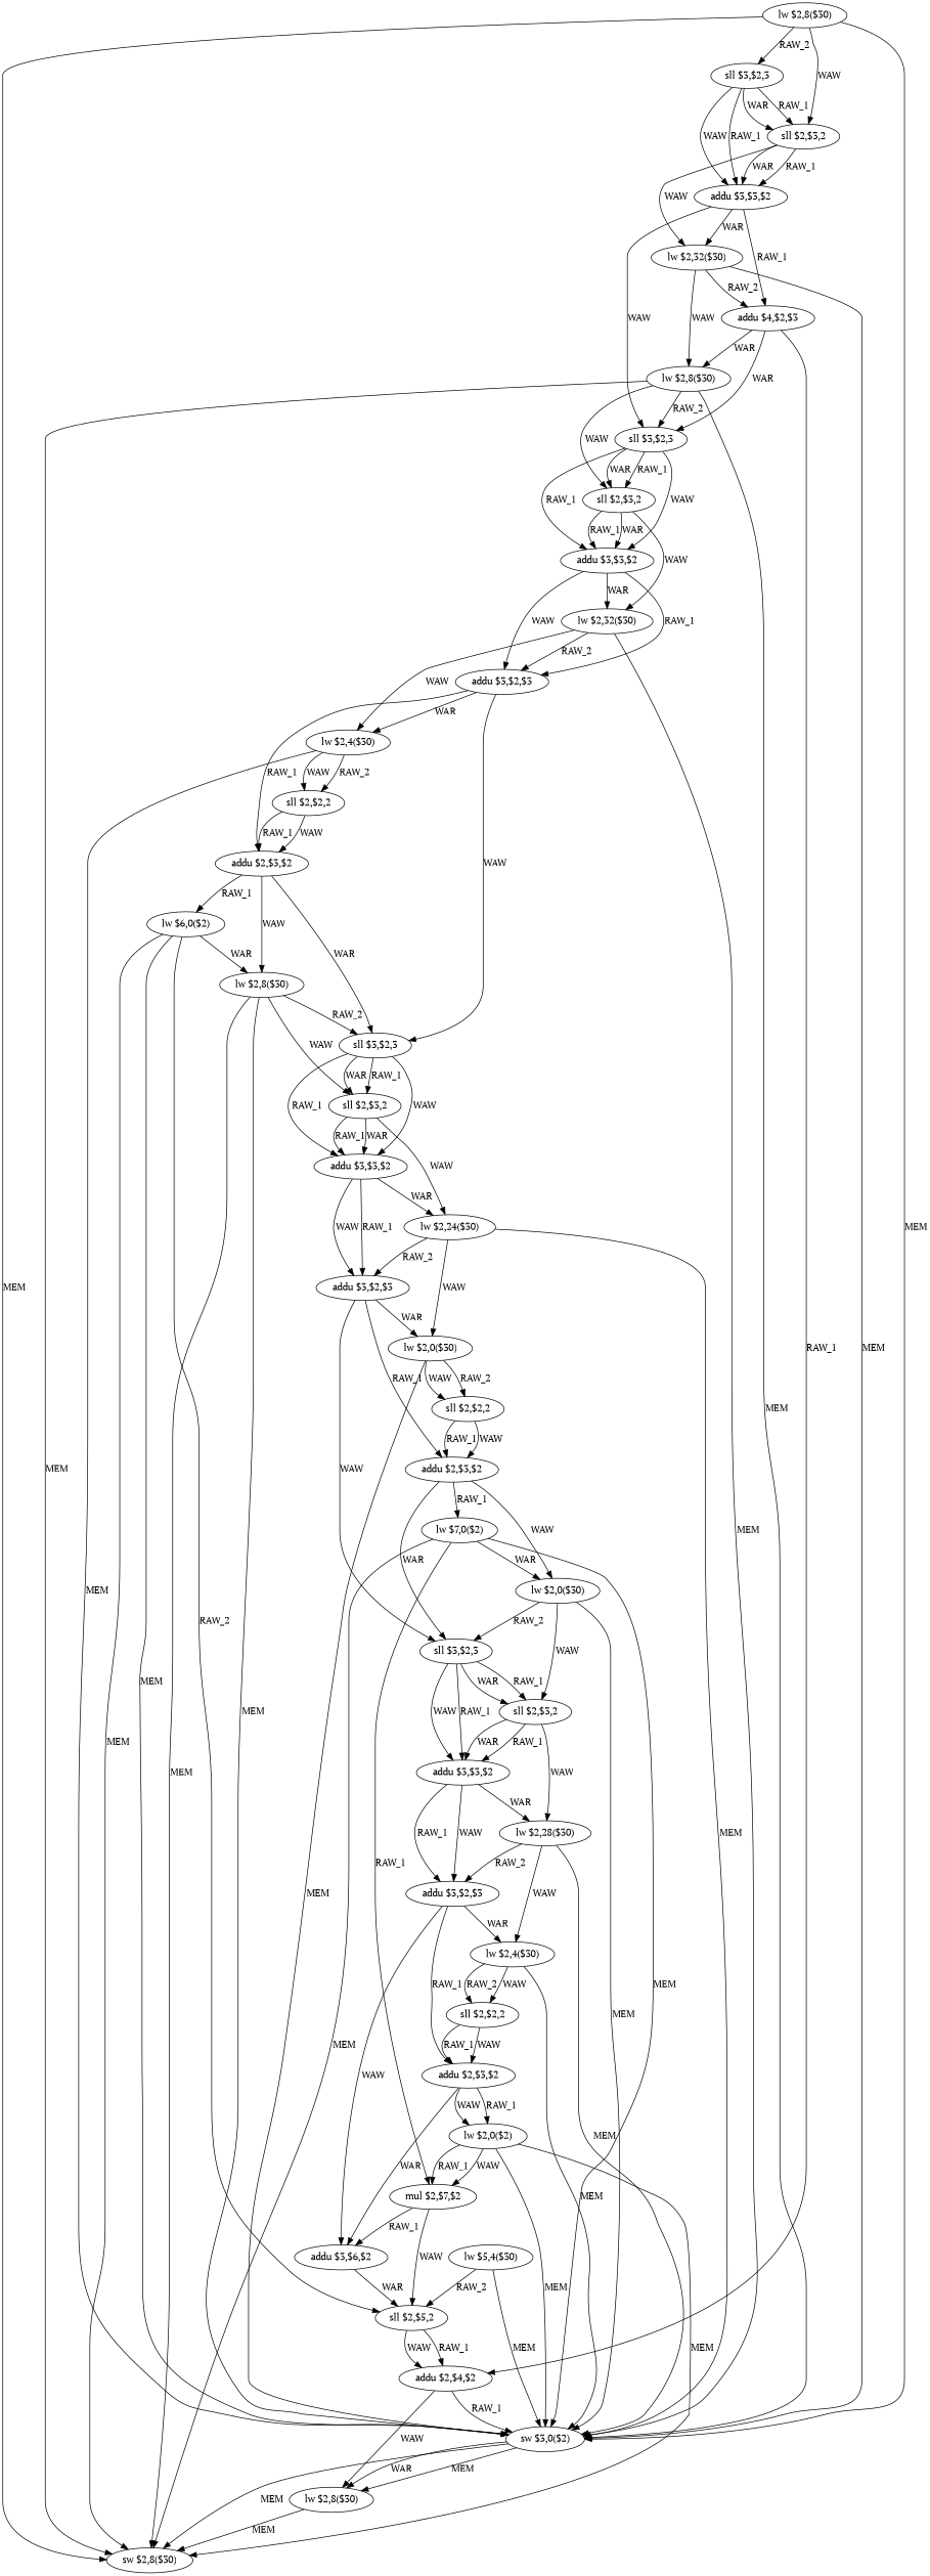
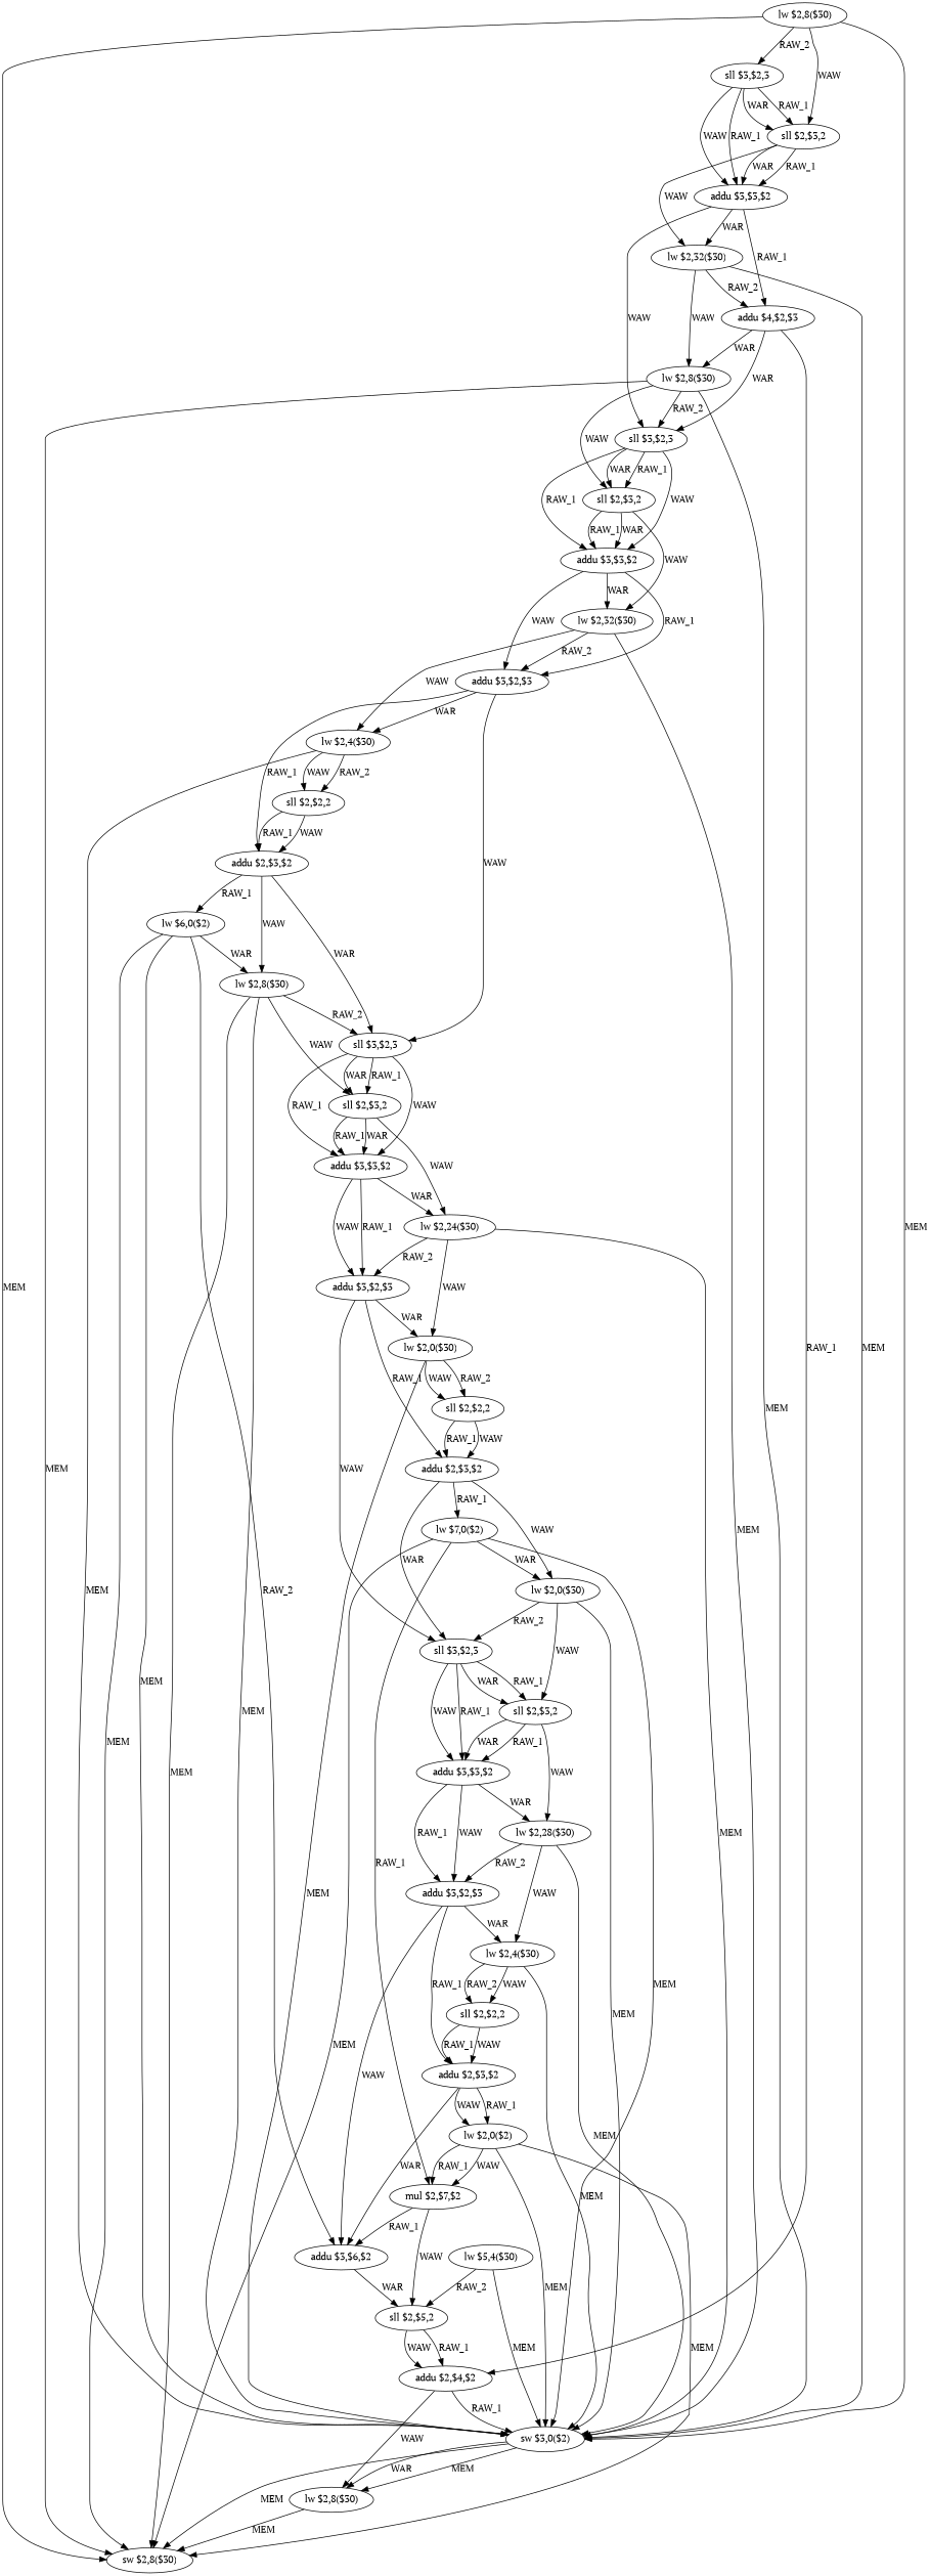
  digraph {
    fontname="PT Serif"
    node [fontname="PT Serif" shape=ellipse]
    edge [fontname="PT Serif"]
    n1 [label="lw $2,8($30)"]
    n2 [label="sll $3,$2,3"]
    n3 [label="sll $2,$3,2"]
    n4 [label="sw $3,0($2)"]
    n5 [label="sw $2,8($30)"]
    n6 [label="addu $3,$3,$2"]
    n7 [label="lw $2,32($30)"]
    n8 [label="lw $2,8($30)"]
    n9 [label="addu $4,$2,$3"]
    n10 [label="sll $3,$2,3"]
    n11 [label="lw $2,8($30)"]
    n12 [label="addu $2,$4,$2"]
    n13 [label="sll $2,$3,2"]
    n14 [label="addu $3,$3,$2"]
    n15 [label="lw $2,32($30)"]
    n16 [label="addu $3,$2,$3"]
    n17 [label="lw $2,4($30)"]
    n18 [label="addu $2,$3,$2"]
    n19 [label="sll $3,$2,3"]
    n20 [label="sll $2,$2,2"]
    n21 [label="lw $6,0($2)"]
    n22 [label="lw $2,8($30)"]
    n23 [label="sll $2,$3,2"]
    n24 [label="addu $3,$3,$2"]
    n25 [label="addu $3,$6,$2"]
    n26 [label="lw $2,24($30)"]
    n27 [label="addu $3,$2,$3"]
    n28 [label="sll $2,$5,2"]
    n29 [label="lw $2,0($30)"]
    n30 [label="addu $2,$3,$2"]
    n31 [label="sll $3,$2,3"]
    n32 [label="sll $2,$2,2"]
    n33 [label="lw $7,0($2)"]
    n34 [label="lw $2,0($30)"]
    n35 [label="sll $2,$3,2"]
    n36 [label="addu $3,$3,$2"]
    n37 [label="mul $2,$7,$2"]
    n38 [label="lw $2,28($30)"]
    n39 [label="addu $3,$2,$3"]
    n40 [label="lw $2,4($30)"]
    n41 [label="addu $2,$3,$2"]
    n42 [label="sll $2,$2,2"]
    n43 [label="lw $2,0($2)"]
    n44 [label="lw $5,4($30)"]
    n1 -> n2 [label=RAW_2]
    n1 -> n3 [label=WAW]
    n1 -> n4 [label=MEM]
    n1 -> n5 [label=MEM]
    n2 -> n3 [label=RAW_1]
    n2 -> n3 [label=WAR]
    n2 -> n6 [label=RAW_1]
    n2 -> n6 [label=WAW]
    n3 -> n6 [label=RAW_1]
    n3 -> n6 [label=WAR]
    n3 -> n7 [label=WAW]
    n4 -> n5 [label=MEM]
    n4 -> n8 [label=WAR]
    n4 -> n8 [label=MEM]
    n6 -> n7 [label=WAR]
    n6 -> n9 [label=RAW_1]
    n6 -> n10 [label=WAW]
    n7 -> n4 [label=MEM]
    n7 -> n9 [label=RAW_2]
    n7 -> n11 [label=WAW]
    n8 -> n5 [label=MEM]
    n9 -> n10 [label=WAR]
    n9 -> n11 [label=WAR]
    n9 -> n12 [label=RAW_1]
    n10 -> n13 [label=RAW_1]
    n10 -> n13 [label=WAR]
    n10 -> n14 [label=RAW_1]
    n10 -> n14 [label=WAW]
    n11 -> n4 [label=MEM]
    n11 -> n5 [label=MEM]
    n11 -> n10 [label=RAW_2]
    n11 -> n13 [label=WAW]
    n12 -> n4 [label=RAW_1]
    n12 -> n8 [label=WAW]
    n13 -> n14 [label=RAW_1]
    n13 -> n14 [label=WAR]
    n13 -> n15 [label=WAW]
    n14 -> n15 [label=WAR]
    n14 -> n16 [label=RAW_1]
    n14 -> n16 [label=WAW]
    n15 -> n4 [label=MEM]
    n15 -> n16 [label=RAW_2]
    n15 -> n17 [label=WAW]
    n16 -> n17 [label=WAR]
    n16 -> n18 [label=RAW_1]
    n16 -> n19 [label=WAW]
    n17 -> n4 [label=MEM]
    n17 -> n20 [label=RAW_2]
    n17 -> n20 [label=WAW]
    n18 -> n19 [label=WAR]
    n18 -> n21 [label=RAW_1]
    n18 -> n22 [label=WAW]
    n19 -> n23 [label=RAW_1]
    n19 -> n23 [label=WAR]
    n19 -> n24 [label=RAW_1]
    n19 -> n24 [label=WAW]
    n20 -> n18 [label=RAW_1]
    n20 -> n18 [label=WAW]
    n21 -> n4 [label=MEM]
    n21 -> n5 [label=MEM]
    n21 -> n22 [label=WAR]
-   n21 -> n28 [label=RAW_2]
+   n21 -> n25 [label=RAW_2]
    n22 -> n4 [label=MEM]
    n22 -> n5 [label=MEM]
    n22 -> n19 [label=RAW_2]
    n22 -> n23 [label=WAW]
    n23 -> n24 [label=RAW_1]
    n23 -> n24 [label=WAR]
    n23 -> n26 [label=WAW]
    n24 -> n26 [label=WAR]
    n24 -> n27 [label=RAW_1]
    n24 -> n27 [label=WAW]
    n25 -> n28 [label=WAR]
    n26 -> n4 [label=MEM]
    n26 -> n27 [label=RAW_2]
    n26 -> n29 [label=WAW]
    n27 -> n29 [label=WAR]
    n27 -> n30 [label=RAW_1]
    n27 -> n31 [label=WAW]
    n28 -> n12 [label=RAW_1]
    n28 -> n12 [label=WAW]
    n29 -> n4 [label=MEM]
    n29 -> n32 [label=RAW_2]
    n29 -> n32 [label=WAW]
    n30 -> n31 [label=WAR]
    n30 -> n33 [label=RAW_1]
    n30 -> n34 [label=WAW]
    n31 -> n35 [label=RAW_1]
    n31 -> n35 [label=WAR]
    n31 -> n36 [label=RAW_1]
    n31 -> n36 [label=WAW]
    n32 -> n30 [label=RAW_1]
    n32 -> n30 [label=WAW]
    n33 -> n4 [label=MEM]
    n33 -> n5 [label=MEM]
    n33 -> n34 [label=WAR]
    n33 -> n37 [label=RAW_1]
    n34 -> n4 [label=MEM]
    n34 -> n31 [label=RAW_2]
    n34 -> n35 [label=WAW]
    n35 -> n36 [label=RAW_1]
    n35 -> n36 [label=WAR]
    n35 -> n38 [label=WAW]
    n36 -> n38 [label=WAR]
    n36 -> n39 [label=RAW_1]
    n36 -> n39 [label=WAW]
    n37 -> n25 [label=RAW_1]
    n37 -> n28 [label=WAW]
    n38 -> n4 [label=MEM]
    n38 -> n39 [label=RAW_2]
    n38 -> n40 [label=WAW]
    n39 -> n25 [label=WAW]
    n39 -> n40 [label=WAR]
    n39 -> n41 [label=RAW_1]
    n40 -> n4 [label=MEM]
    n40 -> n42 [label=RAW_2]
    n40 -> n42 [label=WAW]
    n41 -> n25 [label=WAR]
    n41 -> n43 [label=RAW_1]
    n41 -> n43 [label=WAW]
    n42 -> n41 [label=RAW_1]
    n42 -> n41 [label=WAW]
    n43 -> n4 [label=MEM]
    n43 -> n5 [label=MEM]
    n43 -> n37 [label=RAW_1]
    n43 -> n37 [label=WAW]
    n44 -> n4 [label=MEM]
    n44 -> n28 [label=RAW_2]
  }
